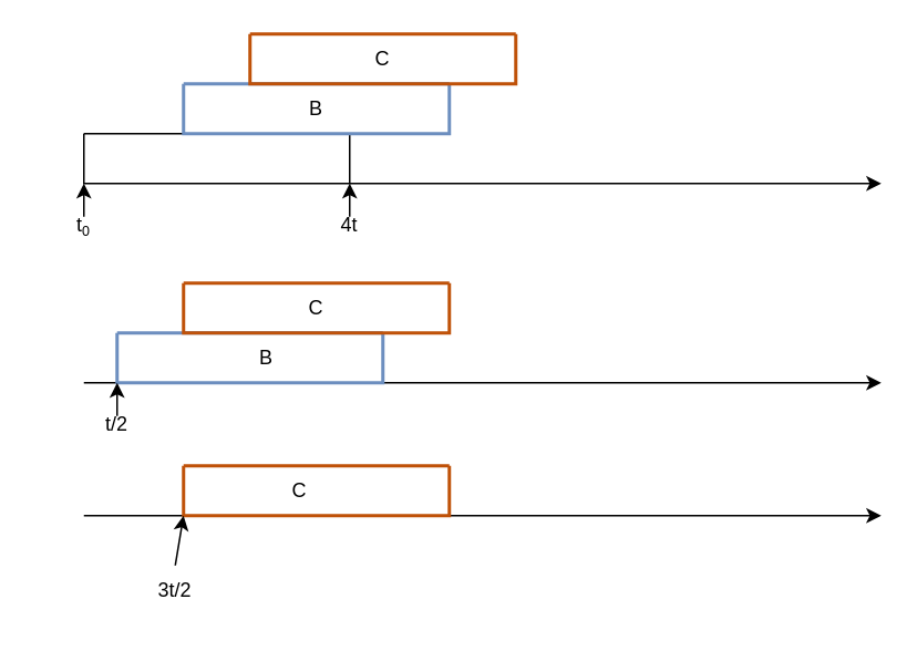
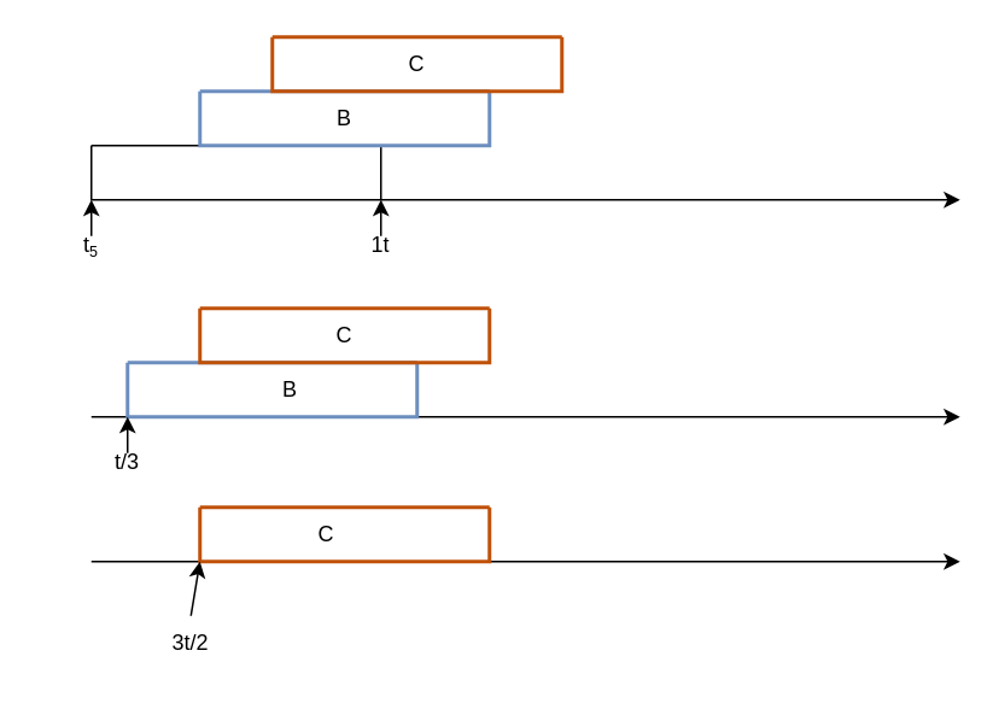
  <mxCell id="0" />
  <mxCell id="1" parent="0" />
  <mxCell id="2" value="" style="endArrow=classic;html=1;rounded=0;exitX=1;exitY=1;exitDx=0;exitDy=0;" edge="1" parent="1" source="5"><mxGeometry width="50" height="50" relative="1" as="geometry"><mxPoint x="50" y="110" as="sourcePoint" /><mxPoint x="530" y="110" as="targetPoint" /></mxGeometry></mxCell>
  <mxCell id="3" value="" style="endArrow=classic;html=1;rounded=0;" edge="1" parent="1"><mxGeometry width="50" height="50" relative="1" as="geometry"><mxPoint x="50" y="230" as="sourcePoint" /><mxPoint x="530" y="230" as="targetPoint" /></mxGeometry></mxCell>
  <mxCell id="4" value="" style="endArrow=classic;html=1;rounded=0;" edge="1" parent="1" target="5"><mxGeometry width="50" height="50" relative="1" as="geometry"><mxPoint x="50" y="110" as="sourcePoint" /><mxPoint x="530" y="110" as="targetPoint" /></mxGeometry></mxCell>
  <mxCell id="5" value="" style="swimlane;startSize=0;" vertex="1" parent="1"><mxGeometry x="50" y="80" width="160" height="30" as="geometry" /></mxCell>
- <mxCell id="6" value="t&lt;span style=&quot;font-size: 10px;&quot;&gt;&lt;sub&gt;0&lt;/sub&gt;&lt;/span&gt;" style="text;html=1;strokeColor=none;fillColor=none;align=center;verticalAlign=middle;whiteSpace=wrap;rounded=0;" vertex="1" parent="1"><mxGeometry x="20" y="120" width="60" height="30" as="geometry" /></mxCell>
+ <mxCell id="6" value="t&lt;span style=&quot;font-size: 10px;&quot;&gt;&lt;sub&gt;5&lt;/sub&gt;&lt;/span&gt;" style="text;html=1;strokeColor=none;fillColor=none;align=center;verticalAlign=middle;whiteSpace=wrap;rounded=0;" vertex="1" parent="1"><mxGeometry x="20" y="120" width="60" height="30" as="geometry" /></mxCell>
  <mxCell id="7" value="" style="endArrow=classic;html=1;rounded=0;" edge="1" parent="1"><mxGeometry width="50" height="50" relative="1" as="geometry"><mxPoint x="50" y="130" as="sourcePoint" /><mxPoint x="50" y="110" as="targetPoint" /></mxGeometry></mxCell>
  <mxCell id="8" value="" style="swimlane;startSize=0;strokeWidth=2;fillColor=#dae8fc;strokeColor=#6c8ebf;" vertex="1" parent="1"><mxGeometry x="70" y="200" width="160" height="30" as="geometry" /></mxCell>
  <mxCell id="9" value="C" style="text;html=1;strokeColor=none;fillColor=none;align=center;verticalAlign=middle;whiteSpace=wrap;rounded=0;" vertex="1" parent="8"><mxGeometry x="90" y="-30" width="60" height="30" as="geometry" /></mxCell>
- <mxCell id="10" value="t/2" style="text;html=1;strokeColor=none;fillColor=none;align=center;verticalAlign=middle;whiteSpace=wrap;rounded=0;" vertex="1" parent="1"><mxGeometry x="40" y="240" width="60" height="30" as="geometry" /></mxCell>
+ <mxCell id="10" value="t/3" style="text;html=1;strokeColor=none;fillColor=none;align=center;verticalAlign=middle;whiteSpace=wrap;rounded=0;" vertex="1" parent="1"><mxGeometry x="40" y="240" width="60" height="30" as="geometry" /></mxCell>
  <mxCell id="11" value="" style="endArrow=classic;html=1;rounded=0;entryX=0;entryY=1;entryDx=0;entryDy=0;" edge="1" parent="1" target="8"><mxGeometry width="50" height="50" relative="1" as="geometry"><mxPoint x="70" y="250" as="sourcePoint" /><mxPoint x="90" y="230" as="targetPoint" /></mxGeometry></mxCell>
  <mxCell id="12" value="" style="swimlane;startSize=0;fillColor=#4DACFF;strokeColor=#6c8ebf;gradientColor=default;strokeWidth=2;" vertex="1" parent="1"><mxGeometry x="110" y="50" width="160" height="30" as="geometry" /></mxCell>
  <mxCell id="13" value="" style="swimlane;startSize=0;strokeWidth=2;fillColor=#dae8fc;strokeColor=#BF5108;" vertex="1" parent="12"><mxGeometry x="40" y="-30" width="160" height="30" as="geometry" /></mxCell>
  <mxCell id="14" value="C" style="text;html=1;strokeColor=none;fillColor=none;align=center;verticalAlign=middle;whiteSpace=wrap;rounded=0;" vertex="1" parent="13"><mxGeometry x="50" width="60" height="30" as="geometry" /></mxCell>
  <mxCell id="15" value="B" style="text;html=1;strokeColor=none;fillColor=none;align=center;verticalAlign=middle;whiteSpace=wrap;rounded=0;" vertex="1" parent="12"><mxGeometry x="50" width="60" height="30" as="geometry" /></mxCell>
  <mxCell id="16" value="" style="endArrow=classic;html=1;rounded=0;" edge="1" parent="1"><mxGeometry width="50" height="50" relative="1" as="geometry"><mxPoint x="50" y="310" as="sourcePoint" /><mxPoint x="530" y="310" as="targetPoint" /></mxGeometry></mxCell>
  <mxCell id="17" value="" style="swimlane;startSize=0;strokeWidth=2;fillColor=#dae8fc;strokeColor=#BF5108;" vertex="1" parent="1"><mxGeometry x="110" y="280" width="160" height="30" as="geometry" /></mxCell>
  <mxCell id="18" value="C" style="text;html=1;strokeColor=none;fillColor=none;align=center;verticalAlign=middle;whiteSpace=wrap;rounded=0;" vertex="1" parent="17"><mxGeometry x="40" width="60" height="30" as="geometry" /></mxCell>
  <mxCell id="19" value="" style="swimlane;startSize=0;strokeWidth=2;fillColor=#dae8fc;strokeColor=#BF5108;" vertex="1" parent="1"><mxGeometry x="110" y="170" width="160" height="30" as="geometry" /></mxCell>
  <mxCell id="20" value="3t/2" style="text;html=1;strokeColor=none;fillColor=none;align=center;verticalAlign=middle;whiteSpace=wrap;rounded=0;" vertex="1" parent="1"><mxGeometry x="75" y="340" width="60" height="30" as="geometry" /></mxCell>
  <mxCell id="21" value="" style="endArrow=classic;html=1;rounded=0;exitX=0.5;exitY=0;exitDx=0;exitDy=0;entryX=0;entryY=1;entryDx=0;entryDy=0;" edge="1" parent="1" source="20" target="17"><mxGeometry width="50" height="50" relative="1" as="geometry"><mxPoint x="60" y="180" as="sourcePoint" /><mxPoint x="60" y="160" as="targetPoint" /></mxGeometry></mxCell>
  <mxCell id="22" value="B" style="text;html=1;strokeColor=none;fillColor=none;align=center;verticalAlign=middle;whiteSpace=wrap;rounded=0;" vertex="1" parent="1"><mxGeometry x="130" y="200" width="60" height="30" as="geometry" /></mxCell>
  <mxCell id="23" value="" style="endArrow=classic;html=1;rounded=0;entryX=1;entryY=1;entryDx=0;entryDy=0;" edge="1" parent="1" target="5"><mxGeometry width="50" height="50" relative="1" as="geometry"><mxPoint x="210" y="130" as="sourcePoint" /><mxPoint x="60" y="120" as="targetPoint" /></mxGeometry></mxCell>
- <mxCell id="24" value="4t" style="text;html=1;strokeColor=none;fillColor=none;align=center;verticalAlign=middle;whiteSpace=wrap;rounded=0;" vertex="1" parent="1"><mxGeometry x="180" y="120" width="60" height="30" as="geometry" /></mxCell>
+ <mxCell id="24" value="1t" style="text;html=1;strokeColor=none;fillColor=none;align=center;verticalAlign=middle;whiteSpace=wrap;rounded=0;" vertex="1" parent="1"><mxGeometry x="180" y="120" width="60" height="30" as="geometry" /></mxCell>
